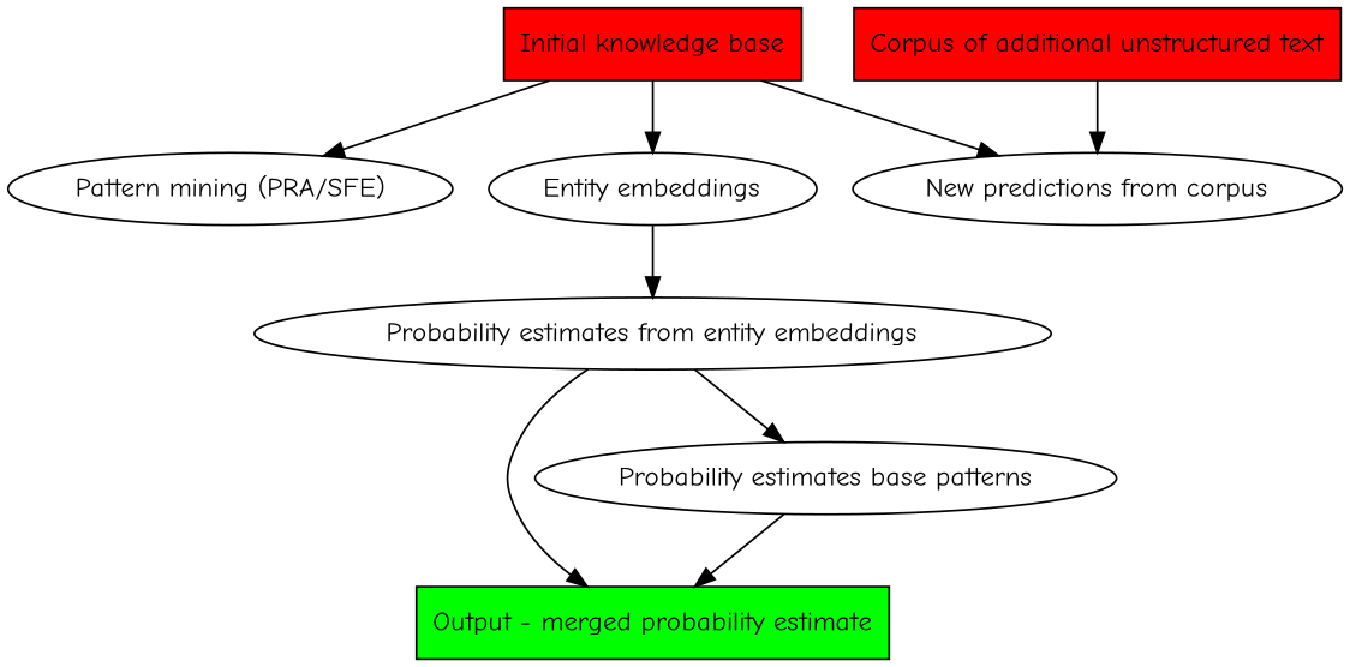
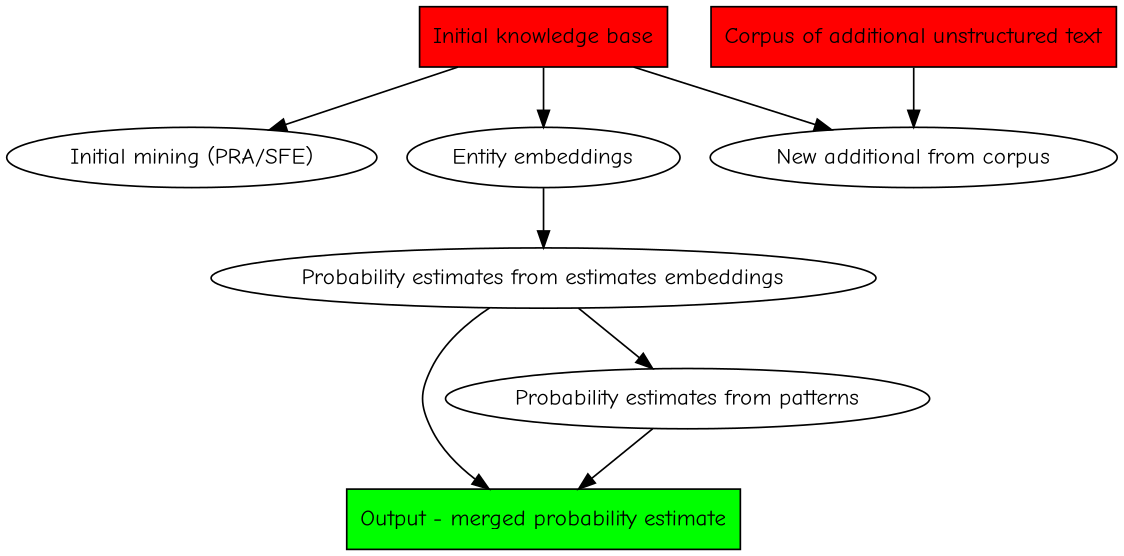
  digraph {
    fontname="Comic Neue"
    node [fontname="Comic Neue"]
    edge [fontname="Comic Neue"]
    "Output - merged probability estimate" [fillcolor=green shape=rectangle style=filled]
    "Initial knowledge base" [fillcolor=red shape=rectangle style=filled]
-   "Pattern mining (PRA/SFE)"
+   "Pattern mining (PRA/SFE)" [label="Initial mining (PRA/SFE)"]
    "Entity embeddings"
-   "New predictions from corpus"
-   "Probability estimates from entity embeddings"
+   "New predictions from corpus" [label="New additional from corpus"]
+   "Probability estimates from entity embeddings" [label="Probability estimates from estimates embeddings"]
    "Corpus of additional unstructured text" [fillcolor=red shape=rectangle style=filled]
-   "Probability estimates from patterns" [label="Probability estimates base patterns"]
+   "Probability estimates from patterns"
    "Initial knowledge base" -> "Pattern mining (PRA/SFE)"
    "Initial knowledge base" -> "Entity embeddings"
    "Initial knowledge base" -> "New predictions from corpus"
    "Entity embeddings" -> "Probability estimates from entity embeddings"
    "Probability estimates from entity embeddings" -> "Output - merged probability estimate"
    "Probability estimates from entity embeddings" -> "Probability estimates from patterns"
    "Corpus of additional unstructured text" -> "New predictions from corpus"
    "Probability estimates from patterns" -> "Output - merged probability estimate"
  }
